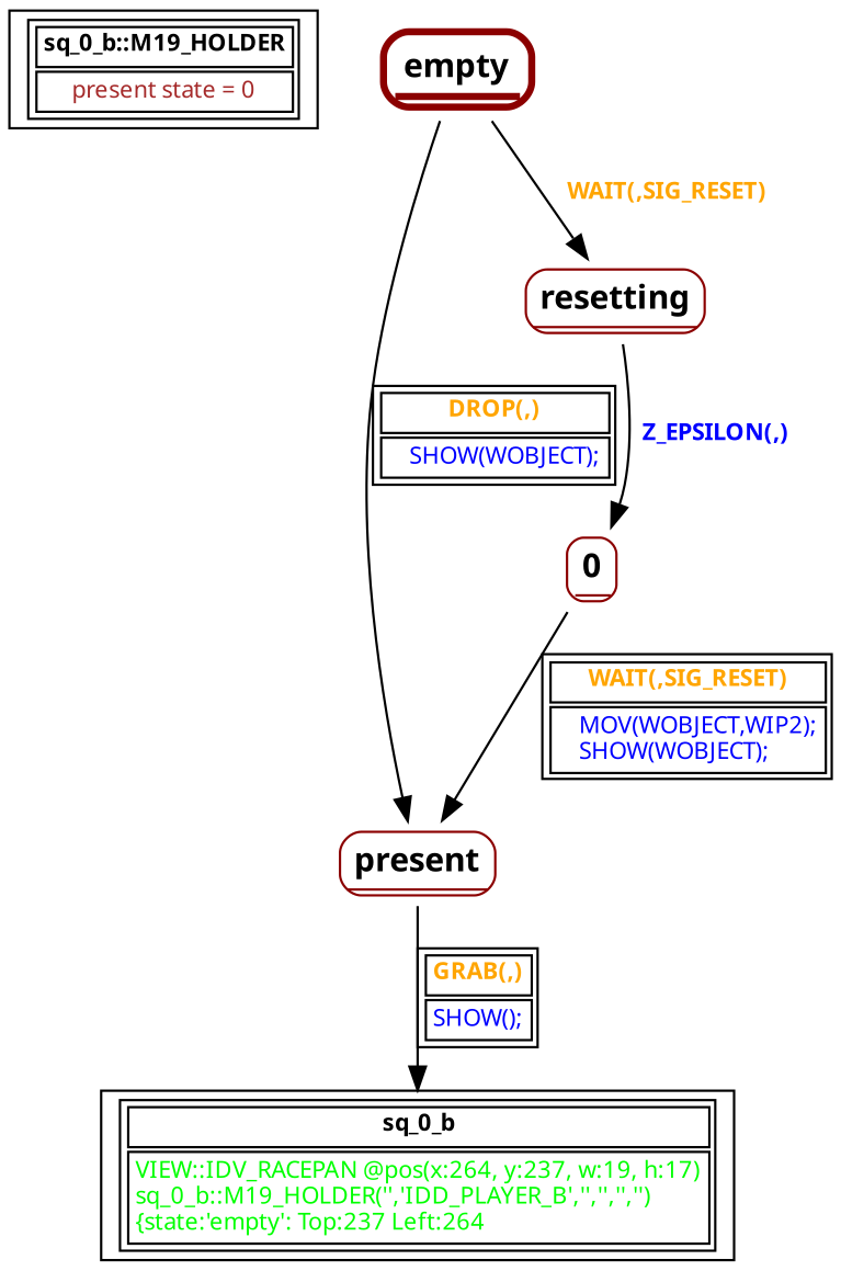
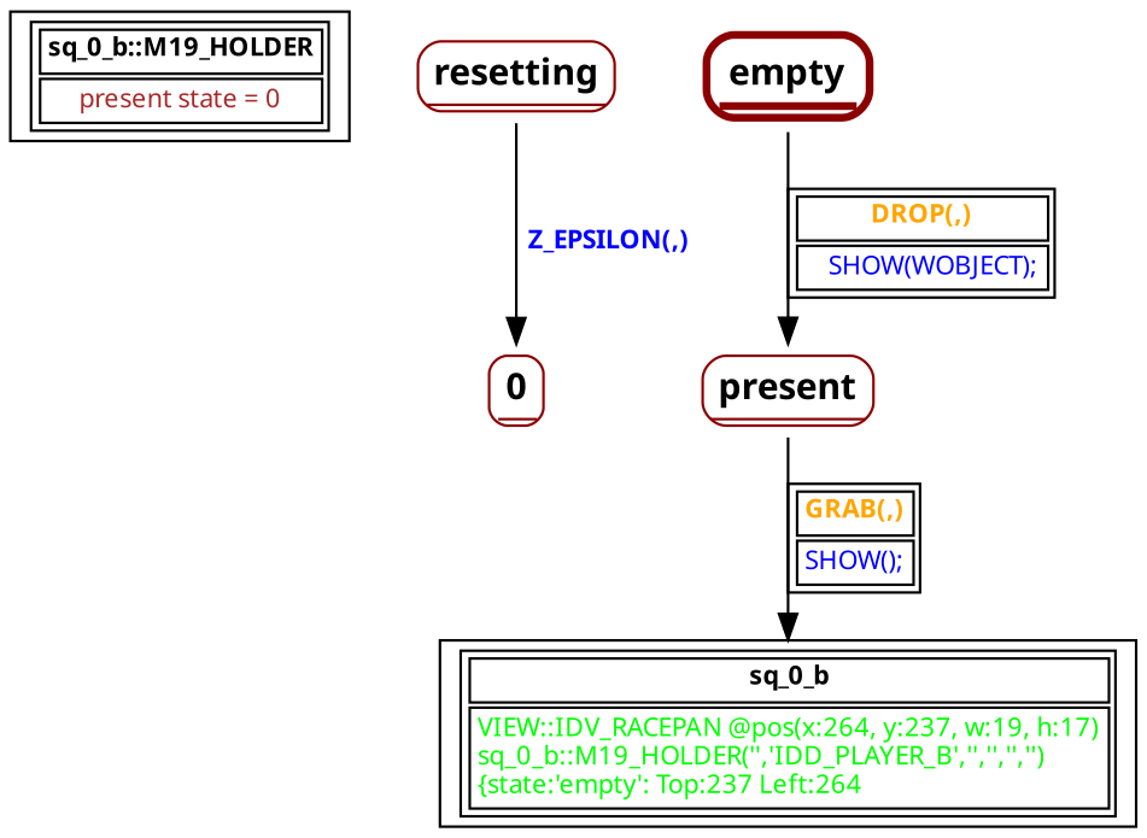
  digraph {
    fontname="Noto Sans"
    node [fontname="Noto Sans" fontsize=14 shape=none]
    edge [fontcolor=orange fontname="Noto Sans" fontsize=10]
    n1 [fontsize=10 label=< <table border="1"><tr><td><b>sq_0_b::M19_HOLDER<br align="left"/></b></td></tr> <tr><td><font point-size="10" color ="brown">present state = 0<br align="left"/></font></td></tr></table>> shape=record]
    n2 [label=< <table border="1" color="darkred" style="rounded"><tr><td sides="b"><b>0<br align="left"/></b></td></tr> </table>>]
    n3 [label=< <table border="1" color="darkred" style="rounded"><tr><td sides="b"><b>present<br align="left"/></b></td></tr> </table>>]
    n4 [fontsize=10 label=< <table border="1"><tr><td><b>sq_0_b<br align="left"/></b></td></tr> <tr><td><font point-size="10" color ="green">VIEW::IDV_RACEPAN @pos(x:264, y:237, w:19, h:17)<br align="left"/>sq_0_b::M19_HOLDER(&apos;&apos;,&apos;IDD_PLAYER_B&apos;,&apos;&apos;,&apos;&apos;,&apos;&apos;,&apos;&apos;)<br align="left"/>			&#123;state:&apos;empty&apos;: Top:237 Left:264<br align="left"/></font></td></tr></table>> shape=record]
    n5 [label=< <table border="3" color="darkred" style="rounded"><tr><td sides="b"><b>empty<br align="left"/></b></td></tr> </table>>]
    n6 [label=< <table border="1" color="darkred" style="rounded"><tr><td sides="b"><b>resetting<br align="left"/></b></td></tr> </table>>]
-   n2 -> n3 [label=< <table border="1"><tr><td><b>WAIT(,SIG_RESET)<br align="left"/></b></td></tr> <tr><td><font point-size="10" color ="blue">    MOV(WOBJECT,WIP2);<br align="left"/>    SHOW(WOBJECT);<br align="left"/></font></td></tr></table>>]
    n3 -> n4 [label=< <table border="1"><tr><td><b>GRAB(,)<br align="left"/></b></td></tr> <tr><td><font point-size="10" color ="blue">SHOW();<br align="left"/></font></td></tr></table>>]
    n5 -> n3 [label=< <table border="1"><tr><td><b>DROP(,)<br align="left"/></b></td></tr> <tr><td><font point-size="10" color ="blue">    SHOW(WOBJECT);<br align="left"/></font></td></tr></table>>]
-   n5 -> n6 [label=< <table border="0"><tr><td><b>WAIT(,SIG_RESET)<br align="left"/></b></td></tr> </table>>]
    n6 -> n2 [fontcolor=blue label=< <table border="0"><tr><td><b>Z_EPSILON(,)<br align="left"/></b></td></tr> </table>>]
  }
